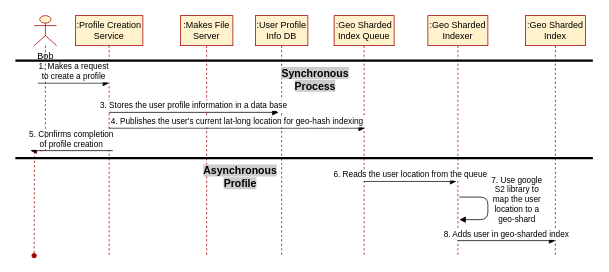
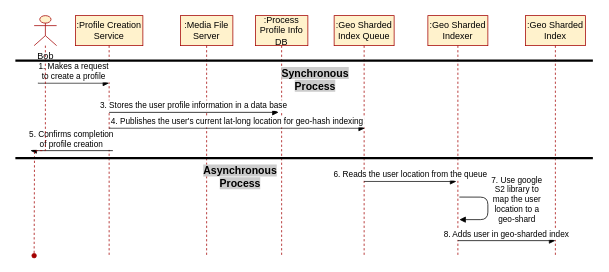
  <mxCell id="0" />
  <mxCell id="1" parent="0" />
  <mxCell id="2" value=":Profile Creation Service" style="shape=umlLifeline;perimeter=lifelinePerimeter;container=1;collapsible=0;recursiveResize=0;rounded=0;shadow=0;strokeWidth=1;whiteSpace=wrap;fillColor=#fff2cc;strokeColor=#A30000;" parent="1" vertex="1"><mxGeometry x="100" y="20" width="90" height="320" as="geometry" /></mxCell>
  <mxCell id="3" value="1. Makes a request&#10;to create a profile" style="verticalAlign=bottom;startArrow=none;endArrow=block;startSize=8;shadow=0;strokeWidth=1;startFill=0;" parent="2" edge="1"><mxGeometry relative="1" as="geometry"><mxPoint x="-50" y="90" as="sourcePoint" /><mxPoint x="45" y="90" as="targetPoint" /></mxGeometry></mxCell>
- <mxCell id="4" value=":Makes File Server" style="shape=umlLifeline;perimeter=lifelinePerimeter;container=1;collapsible=0;recursiveResize=0;rounded=0;shadow=0;strokeWidth=1;whiteSpace=wrap;fillColor=#fff2cc;strokeColor=#A30000;" parent="1" vertex="1"><mxGeometry x="240" y="20" width="70" height="320" as="geometry" /></mxCell>
+ <mxCell id="4" value=":Media File Server" style="shape=umlLifeline;perimeter=lifelinePerimeter;container=1;collapsible=0;recursiveResize=0;rounded=0;shadow=0;strokeWidth=1;whiteSpace=wrap;fillColor=#fff2cc;strokeColor=#A30000;" parent="1" vertex="1"><mxGeometry x="240" y="20" width="70" height="320" as="geometry" /></mxCell>
  <mxCell id="5" value="5. Confirms completion&#10;of profile creation" style="verticalAlign=bottom;endArrow=block;shadow=0;strokeWidth=1;" parent="1" edge="1"><mxGeometry relative="1" as="geometry"><mxPoint x="150" y="200" as="sourcePoint" /><mxPoint x="40" y="200" as="targetPoint" /></mxGeometry></mxCell>
- <mxCell id="6" value=":User Profile Info DB" style="shape=umlLifeline;perimeter=lifelinePerimeter;container=1;collapsible=0;recursiveResize=0;rounded=0;shadow=0;strokeWidth=1;whiteSpace=wrap;fillColor=#fff2cc;strokeColor=#A30000;" vertex="1" parent="1"><mxGeometry x="340" y="20" width="70" height="320" as="geometry" /></mxCell>
+ <mxCell id="6" value=":Process Profile Info DB" style="shape=umlLifeline;perimeter=lifelinePerimeter;container=1;collapsible=0;recursiveResize=0;rounded=0;shadow=0;strokeWidth=1;whiteSpace=wrap;fillColor=#fff2cc;strokeColor=#A30000;" vertex="1" parent="1"><mxGeometry x="340" y="20" width="70" height="320" as="geometry" /></mxCell>
  <mxCell id="7" value=":Geo Sharded Index Queue" style="shape=umlLifeline;perimeter=lifelinePerimeter;container=1;collapsible=0;recursiveResize=0;rounded=0;shadow=0;strokeWidth=1;whiteSpace=wrap;fillColor=#fff2cc;strokeColor=#A30000;" vertex="1" parent="1"><mxGeometry x="445" y="20" width="80" height="320" as="geometry" /></mxCell>
  <mxCell id="8" value=":Geo Sharded Indexer" style="shape=umlLifeline;perimeter=lifelinePerimeter;container=1;collapsible=0;recursiveResize=0;rounded=0;shadow=0;strokeWidth=1;whiteSpace=wrap;fillColor=#fff2cc;strokeColor=#A30000;" vertex="1" parent="1"><mxGeometry x="570" y="20" width="80" height="320" as="geometry" /></mxCell>
  <mxCell id="9" value=":Geo Sharded Index" style="shape=umlLifeline;perimeter=lifelinePerimeter;container=1;collapsible=0;recursiveResize=0;rounded=0;shadow=0;strokeWidth=1;whiteSpace=wrap;fillColor=#fff2cc;strokeColor=#A30000;" vertex="1" parent="1"><mxGeometry x="700" y="20" width="80" height="320" as="geometry" /></mxCell>
  <mxCell id="10" style="edgeStyle=orthogonalEdgeStyle;rounded=0;orthogonalLoop=1;jettySize=auto;html=1;startArrow=none;startFill=0;endArrow=oval;endFill=1;dashed=1;strokeColor=#A30000;" edge="1" parent="1" source="11"><mxGeometry relative="1" as="geometry"><mxPoint x="45" y="340" as="targetPoint" /></mxGeometry></mxCell>
  <mxCell id="11" value="Bob" style="shape=umlActor;verticalLabelPosition=bottom;verticalAlign=top;html=1;outlineConnect=0;fillColor=#fff2cc;strokeColor=#A30000;" vertex="1" parent="1"><mxGeometry x="45" y="20" width="30" height="40" as="geometry" /></mxCell>
  <mxCell id="12" value="3. Stores the user profile information in a data base" style="verticalAlign=bottom;endArrow=block;shadow=0;strokeWidth=1;entryX=0.443;entryY=0.403;entryDx=0;entryDy=0;entryPerimeter=0;" edge="1" parent="1" target="6"><mxGeometry relative="1" as="geometry"><mxPoint x="145" y="149" as="sourcePoint" /><mxPoint x="284.5" y="139.12" as="targetPoint" /></mxGeometry></mxCell>
  <mxCell id="13" value="4. Publishes the user's current lat-long location for geo-hash indexing" style="verticalAlign=bottom;endArrow=block;shadow=0;strokeWidth=1;entryX=0.513;entryY=0.469;entryDx=0;entryDy=0;entryPerimeter=0;" edge="1" parent="1" target="7"><mxGeometry relative="1" as="geometry"><mxPoint x="145" y="170" as="sourcePoint" /><mxPoint x="381.01" y="158.96" as="targetPoint" /></mxGeometry></mxCell>
  <mxCell id="14" value="6. Reads the user location from the queue" style="verticalAlign=bottom;endArrow=block;shadow=0;strokeWidth=1;entryX=0.475;entryY=0.691;entryDx=0;entryDy=0;entryPerimeter=0;" edge="1" parent="1" target="8"><mxGeometry relative="1" as="geometry"><mxPoint x="485" y="241" as="sourcePoint" /><mxPoint x="496.04" y="180.08" as="targetPoint" /></mxGeometry></mxCell>
  <mxCell id="15" value="7. Use google&#10;S2 library to&#10;map the user&#10;location to a&#10;geo-shard" style="verticalAlign=bottom;endArrow=block;shadow=0;strokeWidth=1;exitX=0.525;exitY=0.756;exitDx=0;exitDy=0;exitPerimeter=0;" edge="1" parent="1" source="8"><mxGeometry x="0.308" y="41" relative="1" as="geometry"><mxPoint x="495" y="251" as="sourcePoint" /><mxPoint x="612" y="292" as="targetPoint" /><Array as="points"><mxPoint x="650" y="262" /><mxPoint x="650" y="292" /></Array><mxPoint x="40" y="-33" as="offset" /></mxGeometry></mxCell>
  <mxCell id="16" value="8. Adds user in geo-sharded index" style="verticalAlign=bottom;endArrow=block;shadow=0;strokeWidth=1;" edge="1" parent="1"><mxGeometry relative="1" as="geometry"><mxPoint x="610" y="320" as="sourcePoint" /><mxPoint x="740" y="320" as="targetPoint" /></mxGeometry></mxCell>
  <mxCell id="17" value="" style="endArrow=none;html=1;rounded=0;strokeWidth=3;" edge="1" parent="1"><mxGeometry width="50" height="50" relative="1" as="geometry"><mxPoint y="80" as="sourcePoint" x="20" /><mxPoint x="790" y="80" as="targetPoint" /></mxGeometry></mxCell>
  <mxCell id="18" value="" style="endArrow=none;html=1;rounded=0;strokeWidth=3;" edge="1" parent="1"><mxGeometry width="50" height="50" relative="1" as="geometry"><mxPoint y="210" as="sourcePoint" x="20" /><mxPoint x="790" y="210" as="targetPoint" /></mxGeometry></mxCell>
  <mxCell id="19" value="&lt;font style=&quot;font-size: 14px&quot;&gt;&lt;b&gt;&lt;span style=&quot;background-color: rgb(204 , 204 , 204)&quot;&gt;Synchronous Process&lt;/span&gt;&lt;/b&gt;&lt;/font&gt;" style="text;html=1;strokeColor=none;fillColor=none;align=center;verticalAlign=middle;whiteSpace=wrap;rounded=0;" vertex="1" parent="1"><mxGeometry x="390" y="90" width="60" height="30" as="geometry" /></mxCell>
- <mxCell id="20" value="&lt;font style=&quot;font-size: 14px&quot;&gt;&lt;b&gt;&lt;span style=&quot;background-color: rgb(204 , 204 , 204)&quot;&gt;Asynchronous Profile&lt;/span&gt;&lt;/b&gt;&lt;/font&gt;" style="text;html=1;strokeColor=none;fillColor=none;align=center;verticalAlign=middle;whiteSpace=wrap;rounded=0;" vertex="1" parent="1"><mxGeometry x="290" y="220" width="60" height="30" as="geometry" /></mxCell>
+ <mxCell id="20" value="&lt;font style=&quot;font-size: 14px&quot;&gt;&lt;b&gt;&lt;span style=&quot;background-color: rgb(204 , 204 , 204)&quot;&gt;Asynchronous Process&lt;/span&gt;&lt;/b&gt;&lt;/font&gt;" style="text;html=1;strokeColor=none;fillColor=none;align=center;verticalAlign=middle;whiteSpace=wrap;rounded=0;" vertex="1" parent="1"><mxGeometry x="290" y="220" width="60" height="30" as="geometry" /></mxCell>
